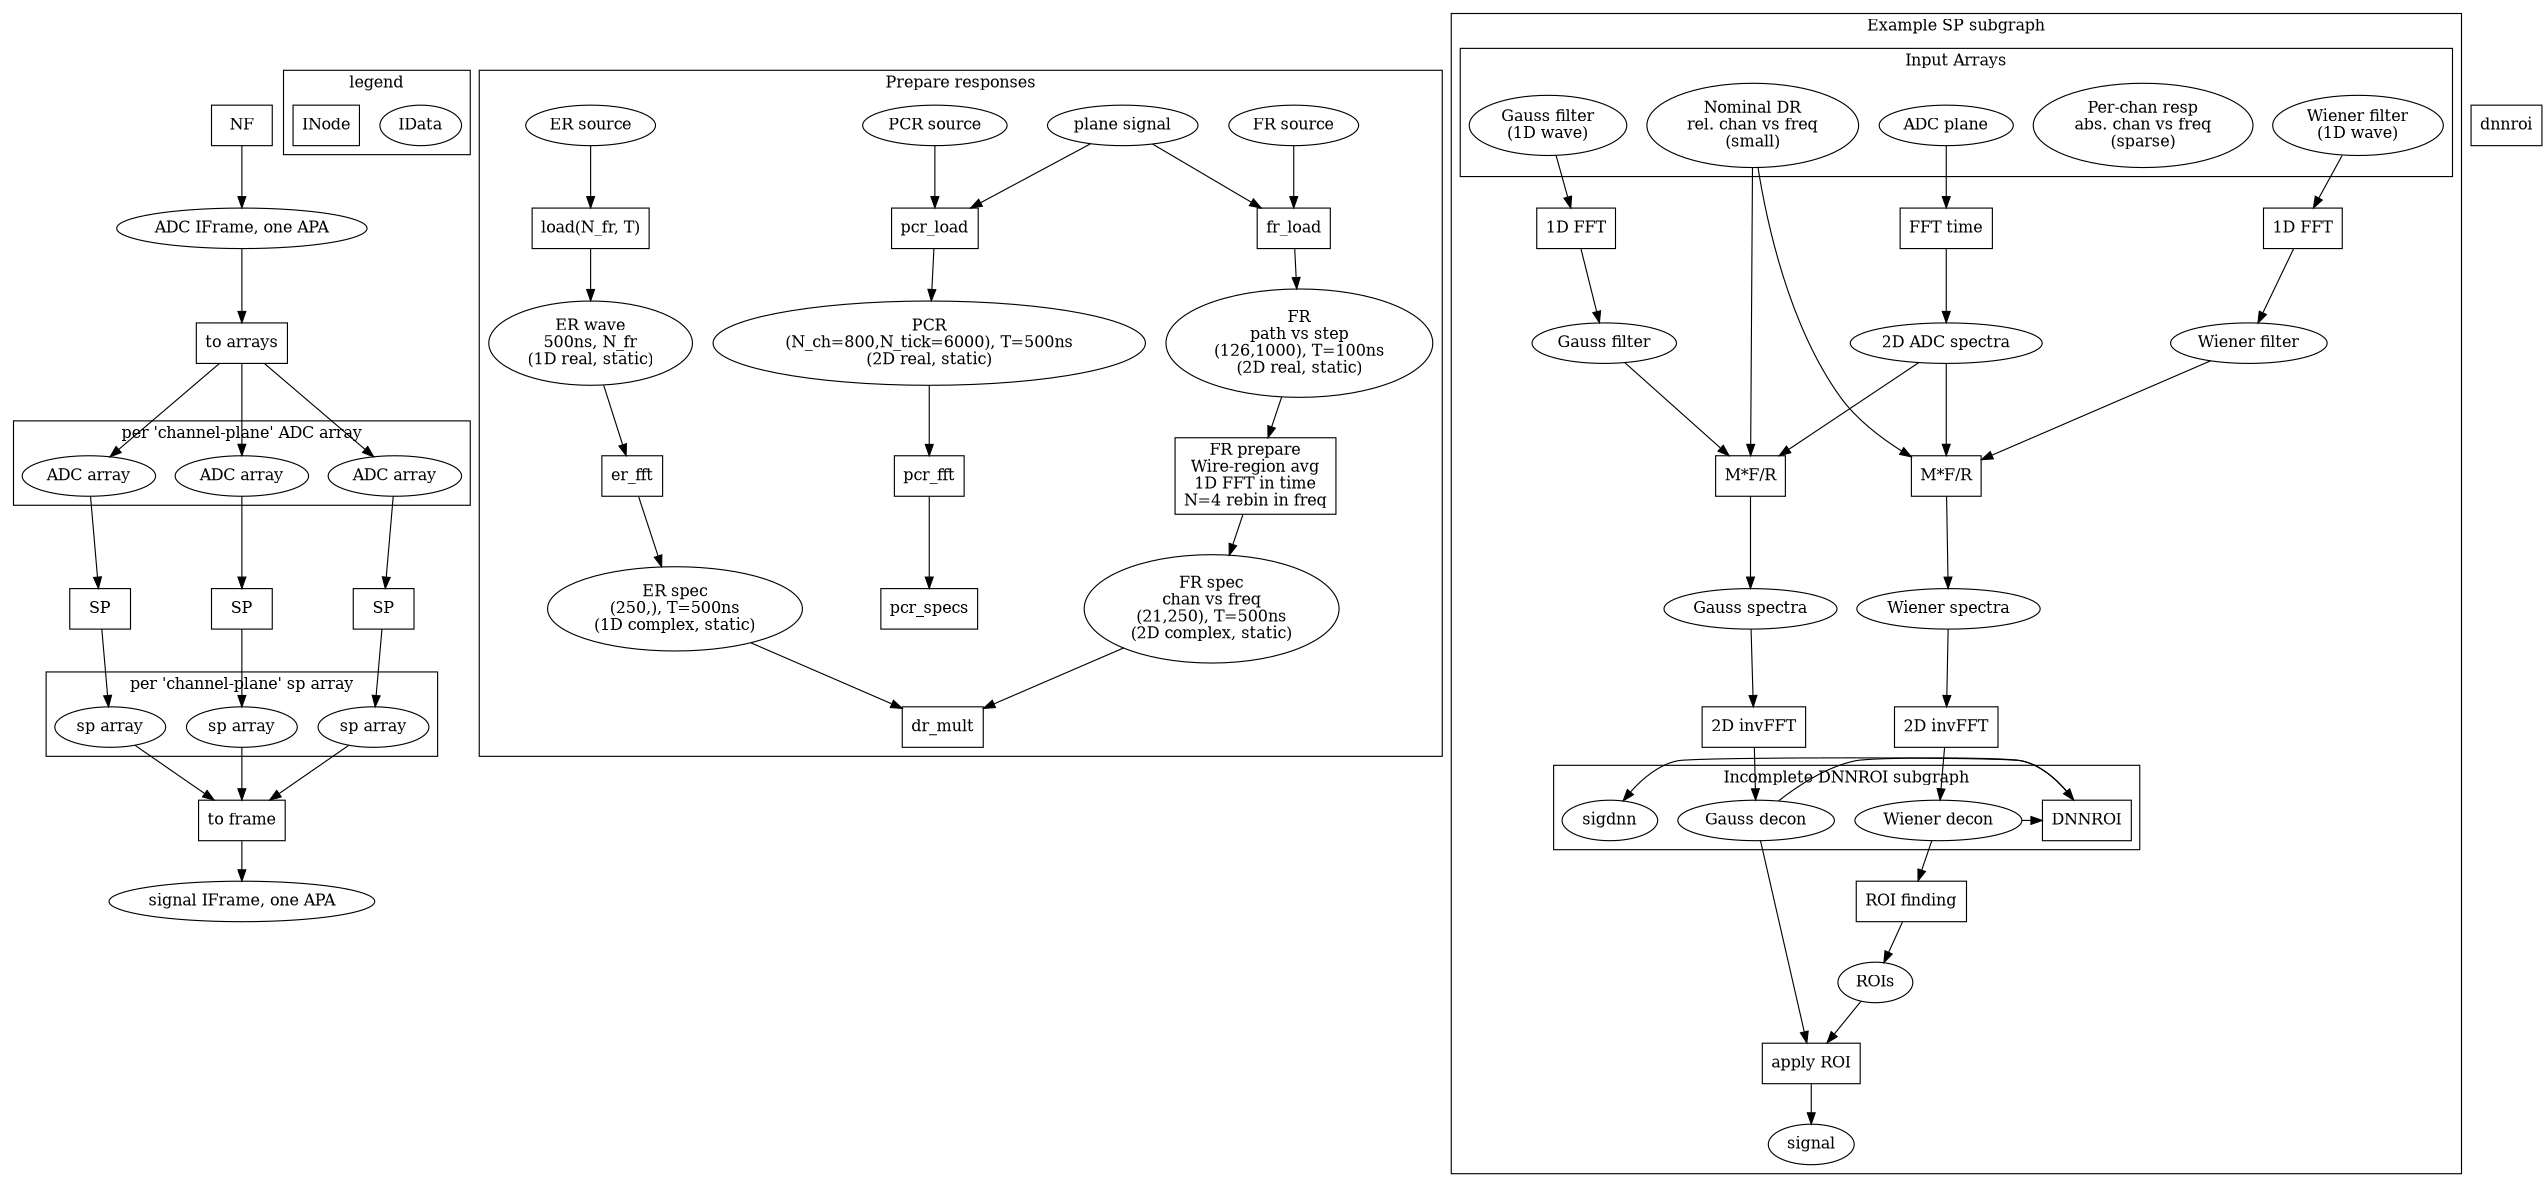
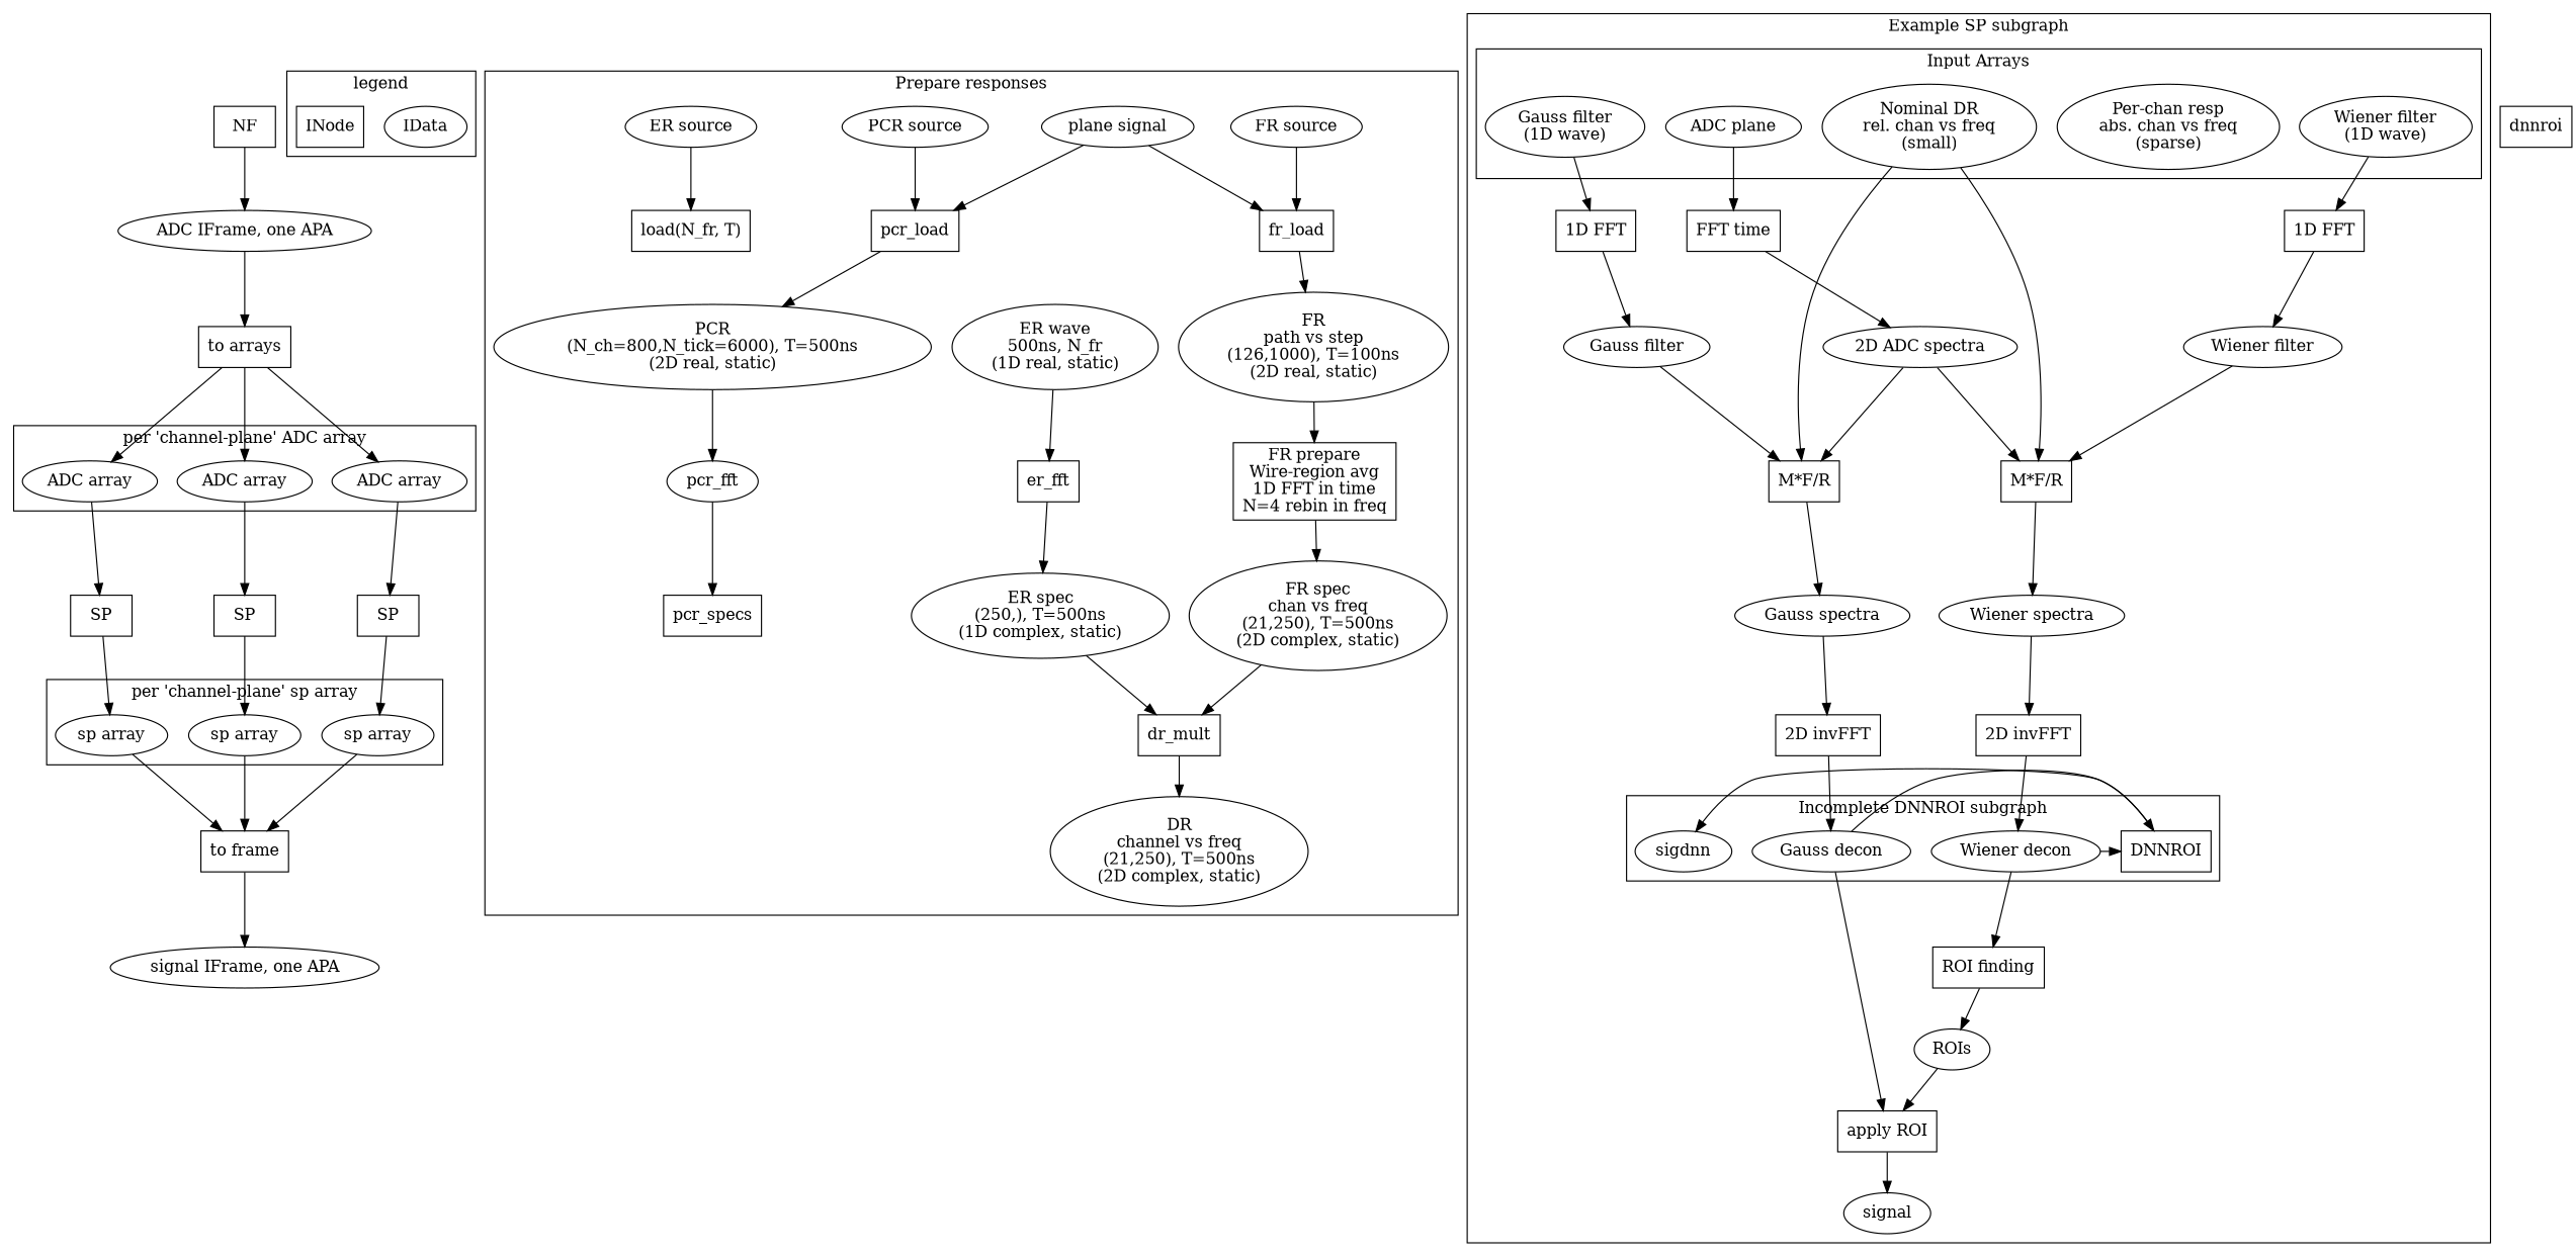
  digraph {
    fontname="DejaVu Serif"
    node [fontname="DejaVu Serif" shape=box]
    edge [fontname="DejaVu Serif"]
    n1 [label="ADC array" shape=""]
    n2 [label="ADC array" shape=""]
    n3 [label="ADC array" shape=""]
    n4 [label=IData shape=""]
    n5 [label=INode]
    n6 [label="sp array" shape=""]
    n7 [label="sp array" shape=""]
    n8 [label="sp array" shape=""]
    n9 [label="FR source" shape=ellipse]
    fr_load
    n11 [label="plane signal" shape=ellipse]
    pcr_load
    n13 [label="FR\npath vs step\n(126,1000), T=100ns\n(2D real, static)" shape=ellipse]
    n14 [label="FR prepare\nWire-region avg\n1D FFT in time\nN=4 rebin in freq"]
    n15 [label="FR spec\nchan vs freq\n(21,250), T=500ns\n(2D complex, static)" shape=ellipse]
    dr_mult
    n17 [label="ER source" shape=ellipse]
    n18 [label="load(N_fr, T)"]
    n19 [label="ER wave\n500ns, N_fr\n(1D real, static)" shape=ellipse]
    er_fft
    n21 [label="ER spec\n(250,), T=500ns\n(1D complex, static)" shape=ellipse]
+   n22 [label="DR\nchannel vs freq\n(21,250), T=500ns\n(2D complex, static)" shape=ellipse]
    n23 [label="PCR source" shape=ellipse]
    n24 [label="PCR\n(N_ch=800,N_tick=6000), T=500ns\n(2D real, static)" shape=ellipse]
-   pcr_fft
+   pcr_fft [shape=ellipse]
    pcr_specs
    n27 [label="1D FFT"]
    n28 [label="1D FFT"]
    n29 [label="FFT time"]
    n30 [label="Nominal DR\nrel. chan vs freq\n(small)" shape=ellipse]
    n31 [label="Per-chan resp\nabs. chan vs freq\n(sparse)" shape=ellipse]
    n32 [label="ADC plane" shape=ellipse]
    n33 [label="Gauss filter\n(1D wave)" shape=ellipse]
    n34 [label="Wiener filter\n(1D wave)" shape=ellipse]
    n35 [label="Gauss decon" shape=ellipse]
    DNNROI
    n37 [label="Wiener decon" shape=ellipse]
    sigdnn [shape=ellipse]
    n39 [label="M*F/R"]
    n40 [label="M*F/R"]
    n41 [label="2D ADC spectra" shape=ellipse]
    n42 [label="Gauss filter" shape=ellipse]
    n43 [label="Wiener filter" shape=ellipse]
    n44 [label="Gauss spectra" shape=ellipse]
    n45 [label="2D invFFT"]
    n46 [label="Wiener spectra" shape=ellipse]
    n47 [label="2D invFFT"]
    n48 [label="apply ROI"]
    n49 [label="ROI finding"]
    n50 [label=ROIs shape=ellipse]
    n51 [label=signal shape=ellipse]
    n52 [label=SP]
    n53 [label=SP]
    n54 [label=SP]
    n55 [label="to frame"]
    n56 [label="ADC IFrame, one APA" shape=""]
    n57 [label="to arrays"]
    n58 [label="signal IFrame, one APA" shape=""]
    n59 [label=NF]
    dnnroi
    subgraph cluster_1 {
      label="per 'channel-plane' ADC array"
      n1
      n2
      n3
    }
    subgraph cluster_2 {
      label=legend
      n4
      n5
    }
    subgraph cluster_3 {
      label="per 'channel-plane' sp array"
      n6
      n7
      n8
    }
    subgraph cluster_4 {
      label="Prepare responses"
      n9
      fr_load
      n11
      pcr_load
      n13
      n14
      n15
      dr_mult
      n17
      n18
      n19
      er_fft
      n21
+     n22
      n23
      n24
      pcr_fft
      pcr_specs
    }
    subgraph cluster_5 {
      label="Example SP subgraph"
      n39
      n40
      n41
      n42
      n43
      n44
      n45
      n46
      n47
      n48
      n49
      n50
      n51
      subgraph sub_6 {
        label="Example SP subgraph"
        rank=same
        n27
        n28
        n29
      }
      subgraph cluster_7 {
        label="Input Arrays"
        n30
        n31
        n32
        n33
        n34
      }
      subgraph cluster_8 {
        label="Incomplete DNNROI subgraph"
        n35
        DNNROI
        n37
        sigdnn
      }
    }
    n1 -> n52
    n2 -> n53
    n3 -> n54
    n6 -> n55
    n7 -> n55
    n8 -> n55
    n9 -> fr_load
    fr_load -> n13
    n11 -> fr_load
    n11 -> pcr_load
    pcr_load -> n24
    n13 -> n14
    n14 -> n15
    n15 -> dr_mult
+   dr_mult -> n22
    n17 -> n18
-   n18 -> n19
    n19 -> er_fft
    er_fft -> n21
    n21 -> dr_mult
    n23 -> pcr_load
    n24 -> pcr_fft
    pcr_fft -> pcr_specs
    n27 -> n42
    n28 -> n43
    n29 -> n41
    n30 -> n39
    n30 -> n40
    n32 -> n29
    n33 -> n27
    n34 -> n28
    n35 -> DNNROI [constraint=false]
    n35 -> n48
    DNNROI -> sigdnn [constraint=false]
    n37 -> DNNROI [constraint=false]
    n37 -> n49
    n39 -> n44
    n40 -> n46
    n41 -> n39
    n41 -> n40
    n42 -> n39
    n43 -> n40
    n44 -> n45
    n45 -> n35
    n46 -> n47
    n47 -> n37
    n48 -> n51
    n49 -> n50
    n50 -> n48
    n52 -> n6
    n53 -> n7
    n54 -> n8
    n55 -> n58
    n56 -> n57
    n57 -> n1
    n57 -> n2
    n57 -> n3
    n59 -> n56
  }
